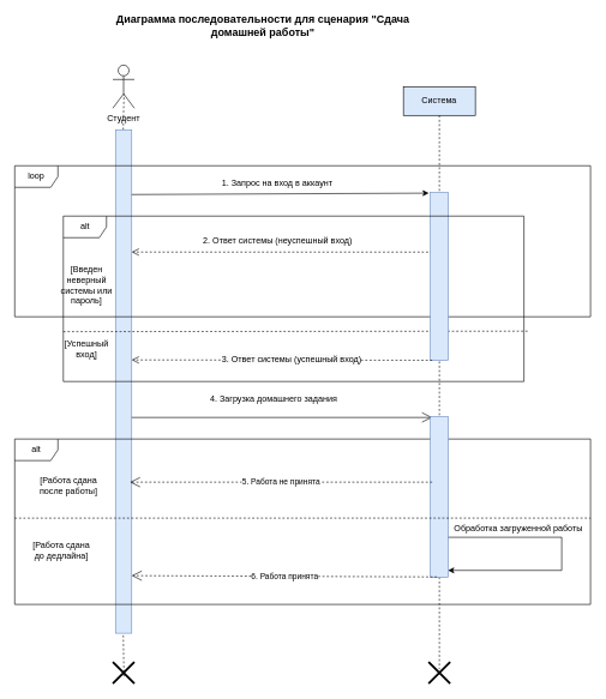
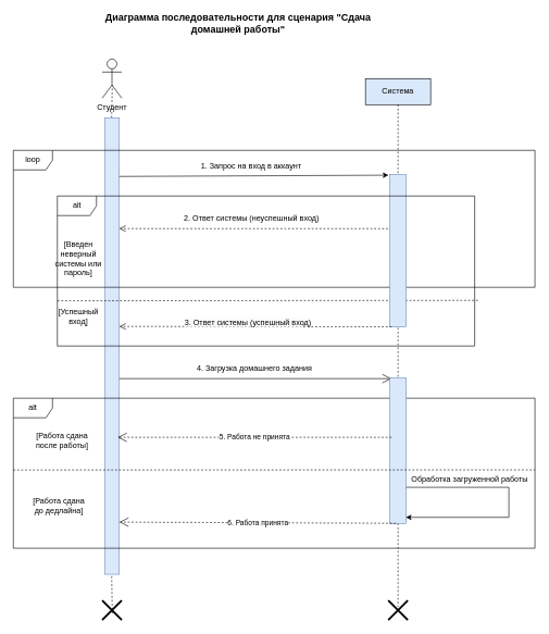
  <mxCell id="0" />
  <mxCell id="1" parent="0" />
  <mxCell id="2" value="Система" style="shape=umlLifeline;perimeter=lifelinePerimeter;whiteSpace=wrap;html=1;container=0;dropTarget=0;collapsible=0;recursiveResize=0;outlineConnect=0;portConstraint=eastwest;newEdgeStyle={&quot;edgeStyle&quot;:&quot;elbowEdgeStyle&quot;,&quot;elbow&quot;:&quot;vertical&quot;,&quot;curved&quot;:0,&quot;rounded&quot;:0};fillColor=#dae8fc;strokeColor=default;" parent="1" vertex="1"><mxGeometry x="560" y="120" width="100" height="810" as="geometry" /></mxCell>
  <mxCell id="3" value="&lt;b&gt;&lt;font style=&quot;font-size: 15px;&quot;&gt;Диаграмма последовательности для сценария &quot;Сдача домашней работы&quot;&lt;/font&gt;&lt;/b&gt;" style="text;html=1;strokeColor=none;fillColor=none;align=center;verticalAlign=middle;whiteSpace=wrap;rounded=0;strokeWidth=1;" vertex="1" parent="1"><mxGeometry x="150" y="20" width="430" height="30" as="geometry" /></mxCell>
  <mxCell id="4" value="" style="endArrow=none;dashed=1;html=1;rounded=0;" edge="1" parent="1"><mxGeometry width="50" height="50" relative="1" as="geometry"><mxPoint x="170.739" y="180" as="sourcePoint" /><mxPoint x="171.77" y="130" as="targetPoint" /></mxGeometry></mxCell>
  <mxCell id="5" value="" style="endArrow=none;dashed=1;html=1;rounded=0;" edge="1" parent="1"><mxGeometry width="50" height="50" relative="1" as="geometry"><mxPoint x="171.75" y="940" as="sourcePoint" /><mxPoint x="170.75" y="880" as="targetPoint" /></mxGeometry></mxCell>
  <mxCell id="6" value="" style="rounded=0;whiteSpace=wrap;html=1;direction=south;fillColor=#dae8fc;strokeColor=#6c8ebf;" vertex="1" parent="1"><mxGeometry x="160" y="180" width="22.5" height="700" as="geometry" /></mxCell>
  <mxCell id="7" value="" style="endArrow=classic;html=1;rounded=0;exitX=0;exitY=1;exitDx=0;exitDy=0;entryX=0.045;entryY=1.087;entryDx=0;entryDy=0;entryPerimeter=0;" edge="1" parent="1"><mxGeometry width="50" height="50" relative="1" as="geometry"><mxPoint x="182.5" y="270" as="sourcePoint" /><mxPoint x="595.325" y="268.075" as="targetPoint" /></mxGeometry></mxCell>
  <mxCell id="8" value="1. Запрос на вход в аккаунт" style="text;html=1;strokeColor=none;fillColor=none;align=center;verticalAlign=middle;whiteSpace=wrap;rounded=0;" vertex="1" parent="1"><mxGeometry x="305" y="240" width="160" height="30" as="geometry" /></mxCell>
  <mxCell id="9" value="loop" style="shape=umlFrame;whiteSpace=wrap;html=1;pointerEvents=0;" vertex="1" parent="1"><mxGeometry x="20" y="230" width="800" height="210" as="geometry" /></mxCell>
  <mxCell id="10" value="" style="html=1;verticalAlign=bottom;endArrow=open;dashed=1;endSize=8;curved=0;rounded=0;entryX=0.159;entryY=0.5;entryDx=0;entryDy=0;entryPerimeter=0;" edge="1" parent="1"><mxGeometry x="-0.023" y="-10" relative="1" as="geometry"><mxPoint x="612.5" y="350.04" as="sourcePoint" /><mxPoint x="182.5" y="350" as="targetPoint" /><mxPoint as="offset" /></mxGeometry></mxCell>
  <mxCell id="11" value="2. Ответ системы (неуспешный вход)" style="text;html=1;align=center;verticalAlign=middle;resizable=0;points=[];autosize=1;strokeColor=none;fillColor=none;" vertex="1" parent="1"><mxGeometry x="270" y="320" width="230" height="30" as="geometry" /></mxCell>
  <mxCell id="12" value="" style="endArrow=none;dashed=1;html=1;rounded=0;entryX=1.009;entryY=0.406;entryDx=0;entryDy=0;entryPerimeter=0;exitX=0;exitY=1;exitDx=0;exitDy=0;" edge="1" parent="1"><mxGeometry width="50" height="50" relative="1" as="geometry"><mxPoint x="87.5" y="460.68" as="sourcePoint" /><mxPoint x="733.26" y="460" as="targetPoint" /></mxGeometry></mxCell>
  <mxCell id="13" value="[Успешный вход]" style="text;html=1;strokeColor=none;fillColor=none;align=center;verticalAlign=middle;whiteSpace=wrap;rounded=0;" vertex="1" parent="1"><mxGeometry x="90" y="470" width="60" height="30" as="geometry" /></mxCell>
  <mxCell id="14" value="Студент&lt;br&gt;" style="shape=umlActor;verticalLabelPosition=bottom;verticalAlign=top;html=1;outlineConnect=0;" vertex="1" parent="1"><mxGeometry x="156.25" y="90" width="30" height="60" as="geometry" /></mxCell>
  <mxCell id="15" value="" style="rounded=0;whiteSpace=wrap;html=1;rotation=90;fillColor=#dae8fc;strokeColor=#6c8ebf;" vertex="1" parent="1"><mxGeometry x="493.21" y="371.48" width="233.59" height="25" as="geometry" /></mxCell>
  <mxCell id="16" value="alt" style="shape=umlFrame;whiteSpace=wrap;html=1;pointerEvents=0;" vertex="1" parent="1"><mxGeometry x="87.5" y="300" width="640" height="230" as="geometry" /></mxCell>
  <mxCell id="17" value="[Введен неверный системы или пароль]" style="text;html=1;strokeColor=none;fillColor=none;align=center;verticalAlign=middle;whiteSpace=wrap;rounded=0;" vertex="1" parent="1"><mxGeometry x="75" y="371.48" width="90" height="50" as="geometry" /></mxCell>
  <mxCell id="18" value="" style="html=1;verticalAlign=bottom;endArrow=open;dashed=1;endSize=8;curved=0;rounded=0;entryX=0.159;entryY=0.5;entryDx=0;entryDy=0;entryPerimeter=0;" edge="1" parent="1"><mxGeometry x="-0.023" y="-10" relative="1" as="geometry"><mxPoint x="600" y="500.5" as="sourcePoint" /><mxPoint x="182.5" y="500" as="targetPoint" /><mxPoint as="offset" /></mxGeometry></mxCell>
- <mxCell id="19" value="&lt;span style=&quot;color: rgb(0, 0, 0); font-family: Helvetica; font-size: 12px; font-style: normal; font-variant-ligatures: normal; font-variant-caps: normal; font-weight: 400; letter-spacing: normal; orphans: 2; text-align: center; text-indent: 0px; text-transform: none; widows: 2; word-spacing: 0px; -webkit-text-stroke-width: 0px; background-color: rgb(251, 251, 251); text-decoration-thickness: initial; text-decoration-style: initial; text-decoration-color: initial; float: none; display: inline !important;&quot;&gt;3. Ответ системы (успешный вход)&lt;/span&gt;" style="text;whiteSpace=wrap;html=1;" vertex="1" parent="1"><mxGeometry x="306" y="485" width="240" height="40" as="geometry" /></mxCell>
- <mxCell id="20" value="4. Загрузка домашнего задания" style="text;html=1;strokeColor=none;fillColor=none;align=center;verticalAlign=middle;whiteSpace=wrap;rounded=0;" vertex="1" parent="1"><mxGeometry x="270" y="540" width="220" height="30" as="geometry" /></mxCell>
+ <mxCell id="19" value="&lt;span style=&quot;color: rgb(0, 0, 0); font-family: Helvetica; font-size: 12px; font-style: normal; font-variant-ligatures: normal; font-variant-caps: normal; font-weight: 400; letter-spacing: normal; orphans: 2; text-align: center; text-indent: 0px; text-transform: none; widows: 2; word-spacing: 0px; -webkit-text-stroke-width: 0px; background-color: rgb(251, 251, 251); text-decoration-thickness: initial; text-decoration-style: initial; text-decoration-color: initial; float: none; display: inline !important;&quot;&gt;3. Ответ системы (успешный вход)&lt;/span&gt;" style="text;whiteSpace=wrap;html=1;" vertex="1" parent="1"><mxGeometry x="281" y="480" width="240" height="40" as="geometry" /></mxCell>
+ <mxCell id="20" value="4. Загрузка домашнего задания" style="text;html=1;strokeColor=none;fillColor=none;align=center;verticalAlign=middle;whiteSpace=wrap;rounded=0;" vertex="1" parent="1"><mxGeometry x="280" y="550" width="220" height="30" as="geometry" /></mxCell>
  <mxCell id="21" value="" style="endArrow=open;endFill=1;endSize=12;html=1;rounded=0;" edge="1" parent="1"><mxGeometry width="160" relative="1" as="geometry"><mxPoint x="182.5" y="580" as="sourcePoint" /><mxPoint x="600" y="580" as="targetPoint" /></mxGeometry></mxCell>
  <mxCell id="22" value="Обработка загруженной работы" style="text;html=1;strokeColor=none;fillColor=none;align=center;verticalAlign=middle;whiteSpace=wrap;rounded=0;" vertex="1" parent="1"><mxGeometry x="620" y="720" width="200" height="30" as="geometry" /></mxCell>
  <mxCell id="23" value="alt" style="shape=umlFrame;whiteSpace=wrap;html=1;pointerEvents=0;" vertex="1" parent="1"><mxGeometry x="20" y="610" width="800" height="230" as="geometry" /></mxCell>
  <mxCell id="24" value="" style="rounded=0;whiteSpace=wrap;html=1;rotation=90;fillColor=#dae8fc;strokeColor=#6c8ebf;" vertex="1" parent="1"><mxGeometry x="498.2" y="678.22" width="223.63" height="25" as="geometry" /></mxCell>
  <mxCell id="25" value="[Работа сдана после работы]" style="text;html=1;strokeColor=none;fillColor=none;align=center;verticalAlign=middle;whiteSpace=wrap;rounded=0;" vertex="1" parent="1"><mxGeometry x="50" y="650" width="90" height="50" as="geometry" /></mxCell>
- <mxCell id="26" value="[Работа сдана до дедлайна]" style="text;html=1;strokeColor=none;fillColor=none;align=center;verticalAlign=middle;whiteSpace=wrap;rounded=0;" vertex="1" parent="1"><mxGeometry x="40" y="740" width="90" height="50" as="geometry" /></mxCell>
+ <mxCell id="26" value="[Работа сдана до дедлайна]" style="text;html=1;strokeColor=none;fillColor=none;align=center;verticalAlign=middle;whiteSpace=wrap;rounded=0;" vertex="1" parent="1"><mxGeometry x="45" y="750" width="90" height="50" as="geometry" /></mxCell>
  <mxCell id="27" value="" style="shape=umlDestroy;whiteSpace=wrap;html=1;strokeWidth=3;targetShapes=umlLifeline;" vertex="1" parent="1"><mxGeometry x="156.25" y="920" width="30" height="30" as="geometry" /></mxCell>
  <mxCell id="28" value="" style="endArrow=none;dashed=1;html=1;rounded=0;entryX=1;entryY=0.478;entryDx=0;entryDy=0;entryPerimeter=0;" edge="1" parent="1" target="23"><mxGeometry width="50" height="50" relative="1" as="geometry"><mxPoint x="20" y="720" as="sourcePoint" /><mxPoint x="70" y="670" as="targetPoint" /></mxGeometry></mxCell>
  <mxCell id="29" value="" style="shape=umlDestroy;whiteSpace=wrap;html=1;strokeWidth=3;targetShapes=umlLifeline;" vertex="1" parent="1"><mxGeometry x="595" y="920" width="30" height="30" as="geometry" /></mxCell>
  <mxCell id="30" value="5. Работа не принята" style="endArrow=open;endSize=12;dashed=1;html=1;rounded=0;" edge="1" parent="1"><mxGeometry width="160" relative="1" as="geometry"><mxPoint x="600" y="670" as="sourcePoint" /><mxPoint x="180" y="670" as="targetPoint" /></mxGeometry></mxCell>
  <mxCell id="31" value="6. Работа принята" style="endArrow=open;endSize=12;dashed=1;html=1;rounded=0;entryX=0.826;entryY=1.3;entryDx=0;entryDy=0;entryPerimeter=0;" edge="1" parent="1"><mxGeometry width="160" relative="1" as="geometry"><mxPoint x="606.5" y="801.8" as="sourcePoint" /><mxPoint x="182.5" y="800" as="targetPoint" /><mxPoint as="offset" /></mxGeometry></mxCell>
  <mxCell id="32" style="edgeStyle=orthogonalEdgeStyle;rounded=0;orthogonalLoop=1;jettySize=auto;html=1;exitX=0.75;exitY=0;exitDx=0;exitDy=0;entryX=0.956;entryY=0.021;entryDx=0;entryDy=0;entryPerimeter=0;" edge="1" parent="1" source="24" target="24"><mxGeometry relative="1" as="geometry"><Array as="points"><mxPoint x="780" y="747" /><mxPoint x="780" y="793" /></Array></mxGeometry></mxCell>
